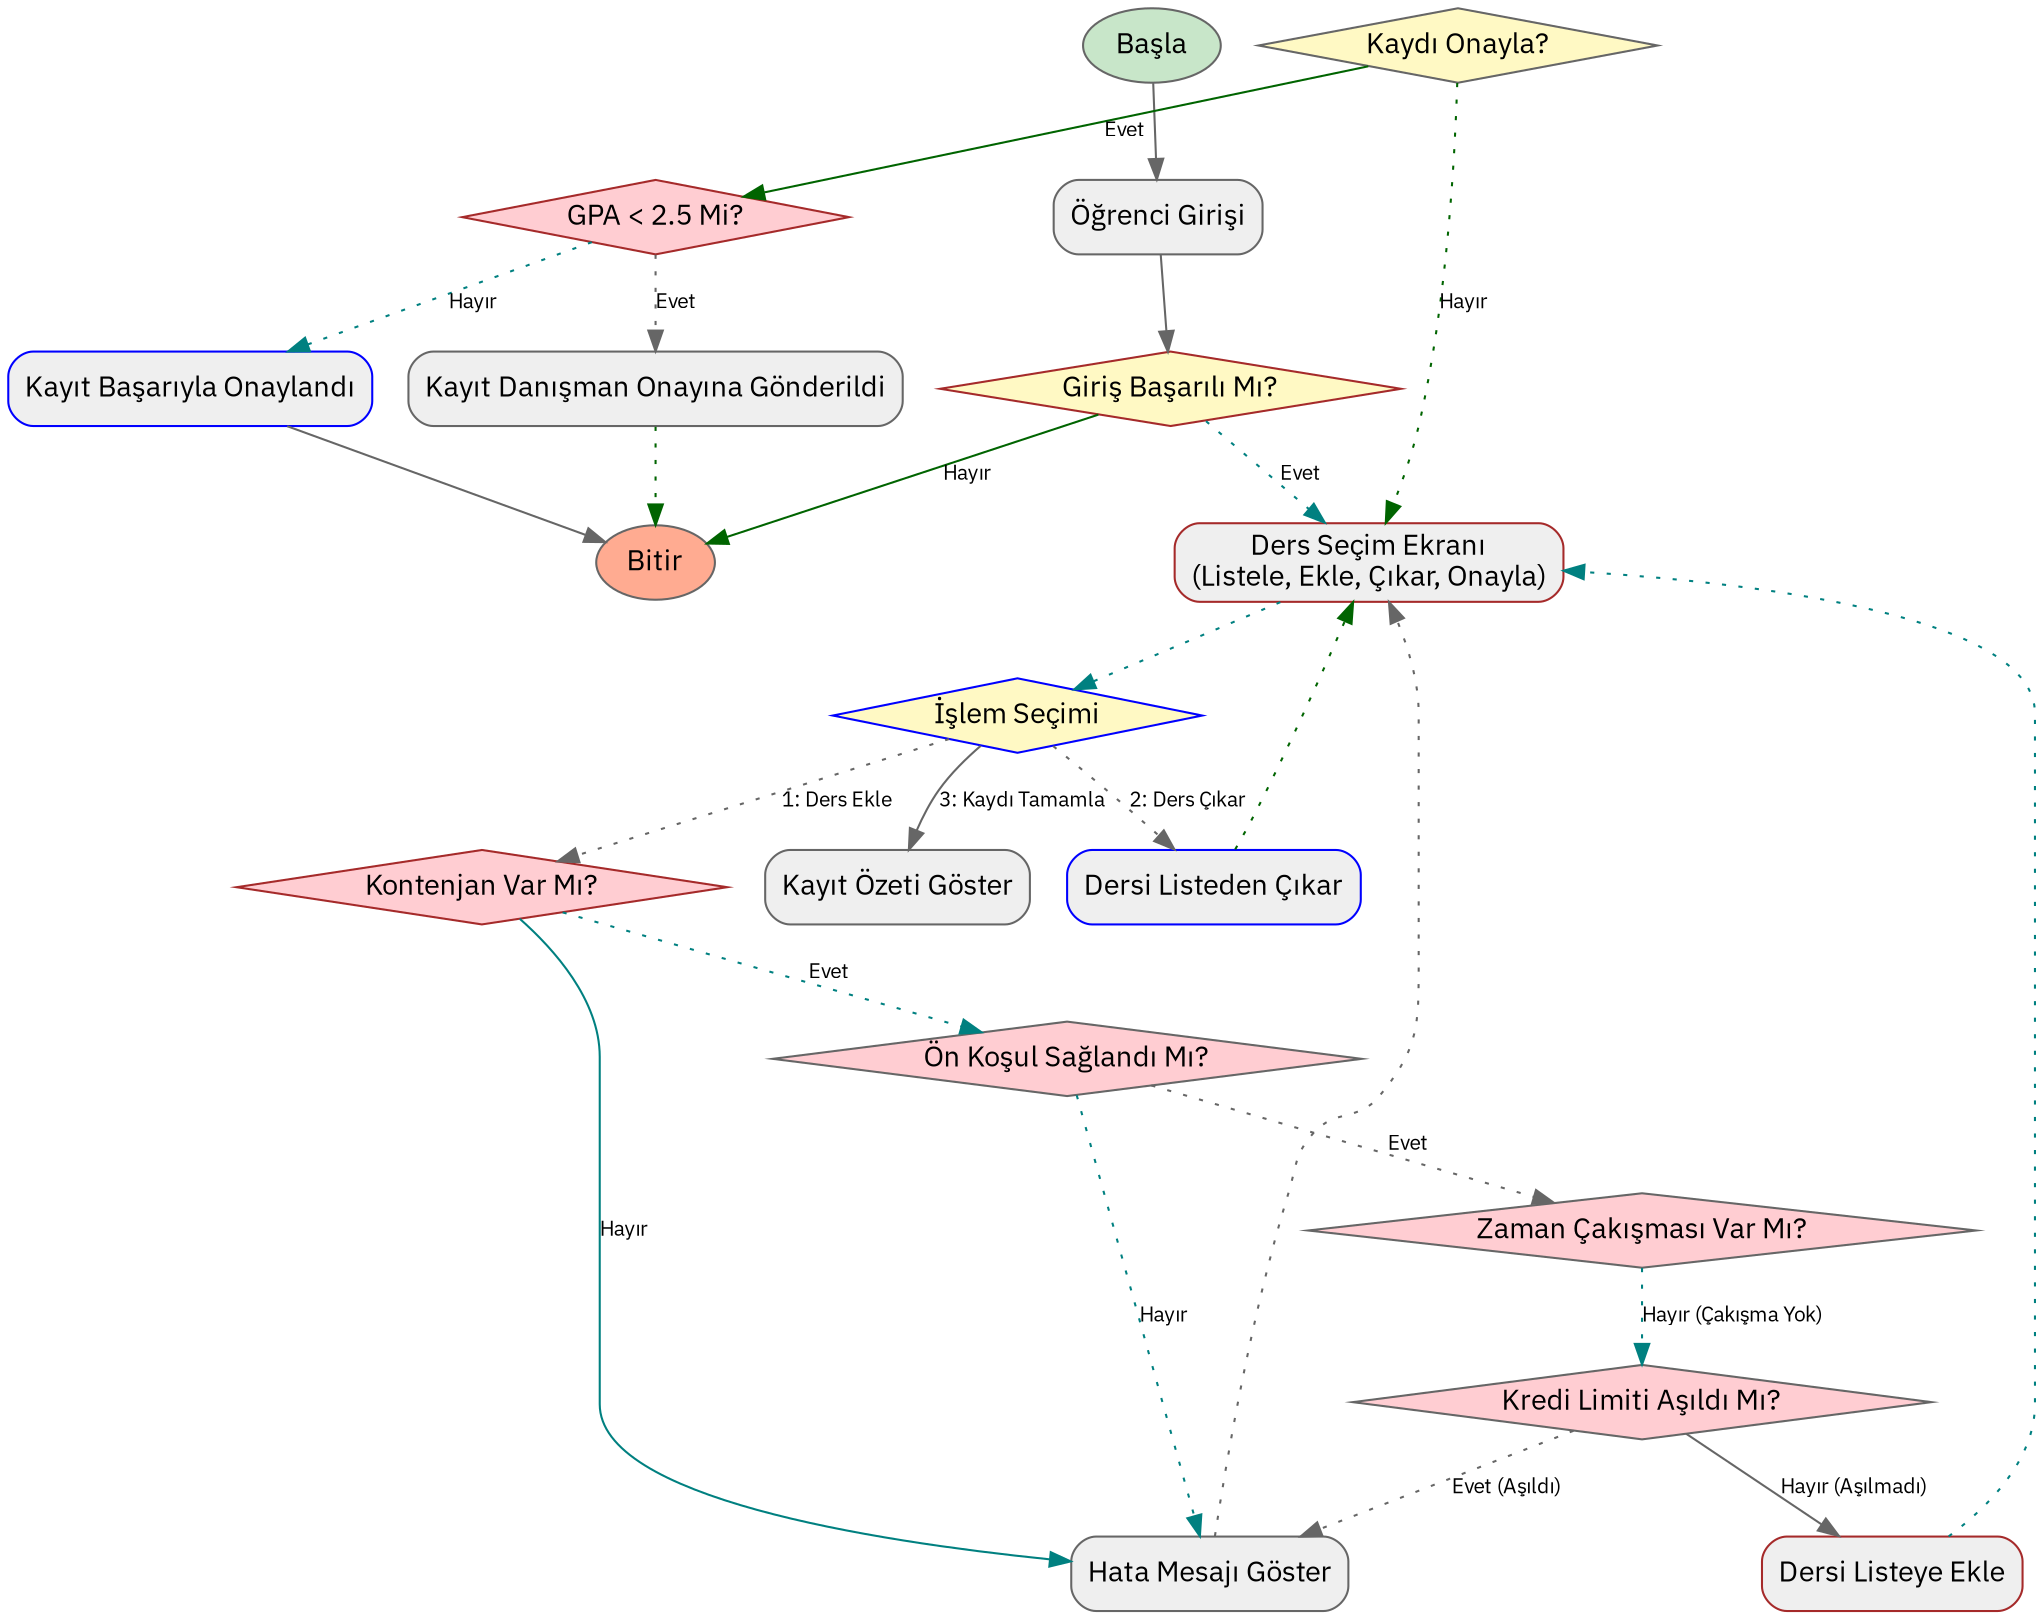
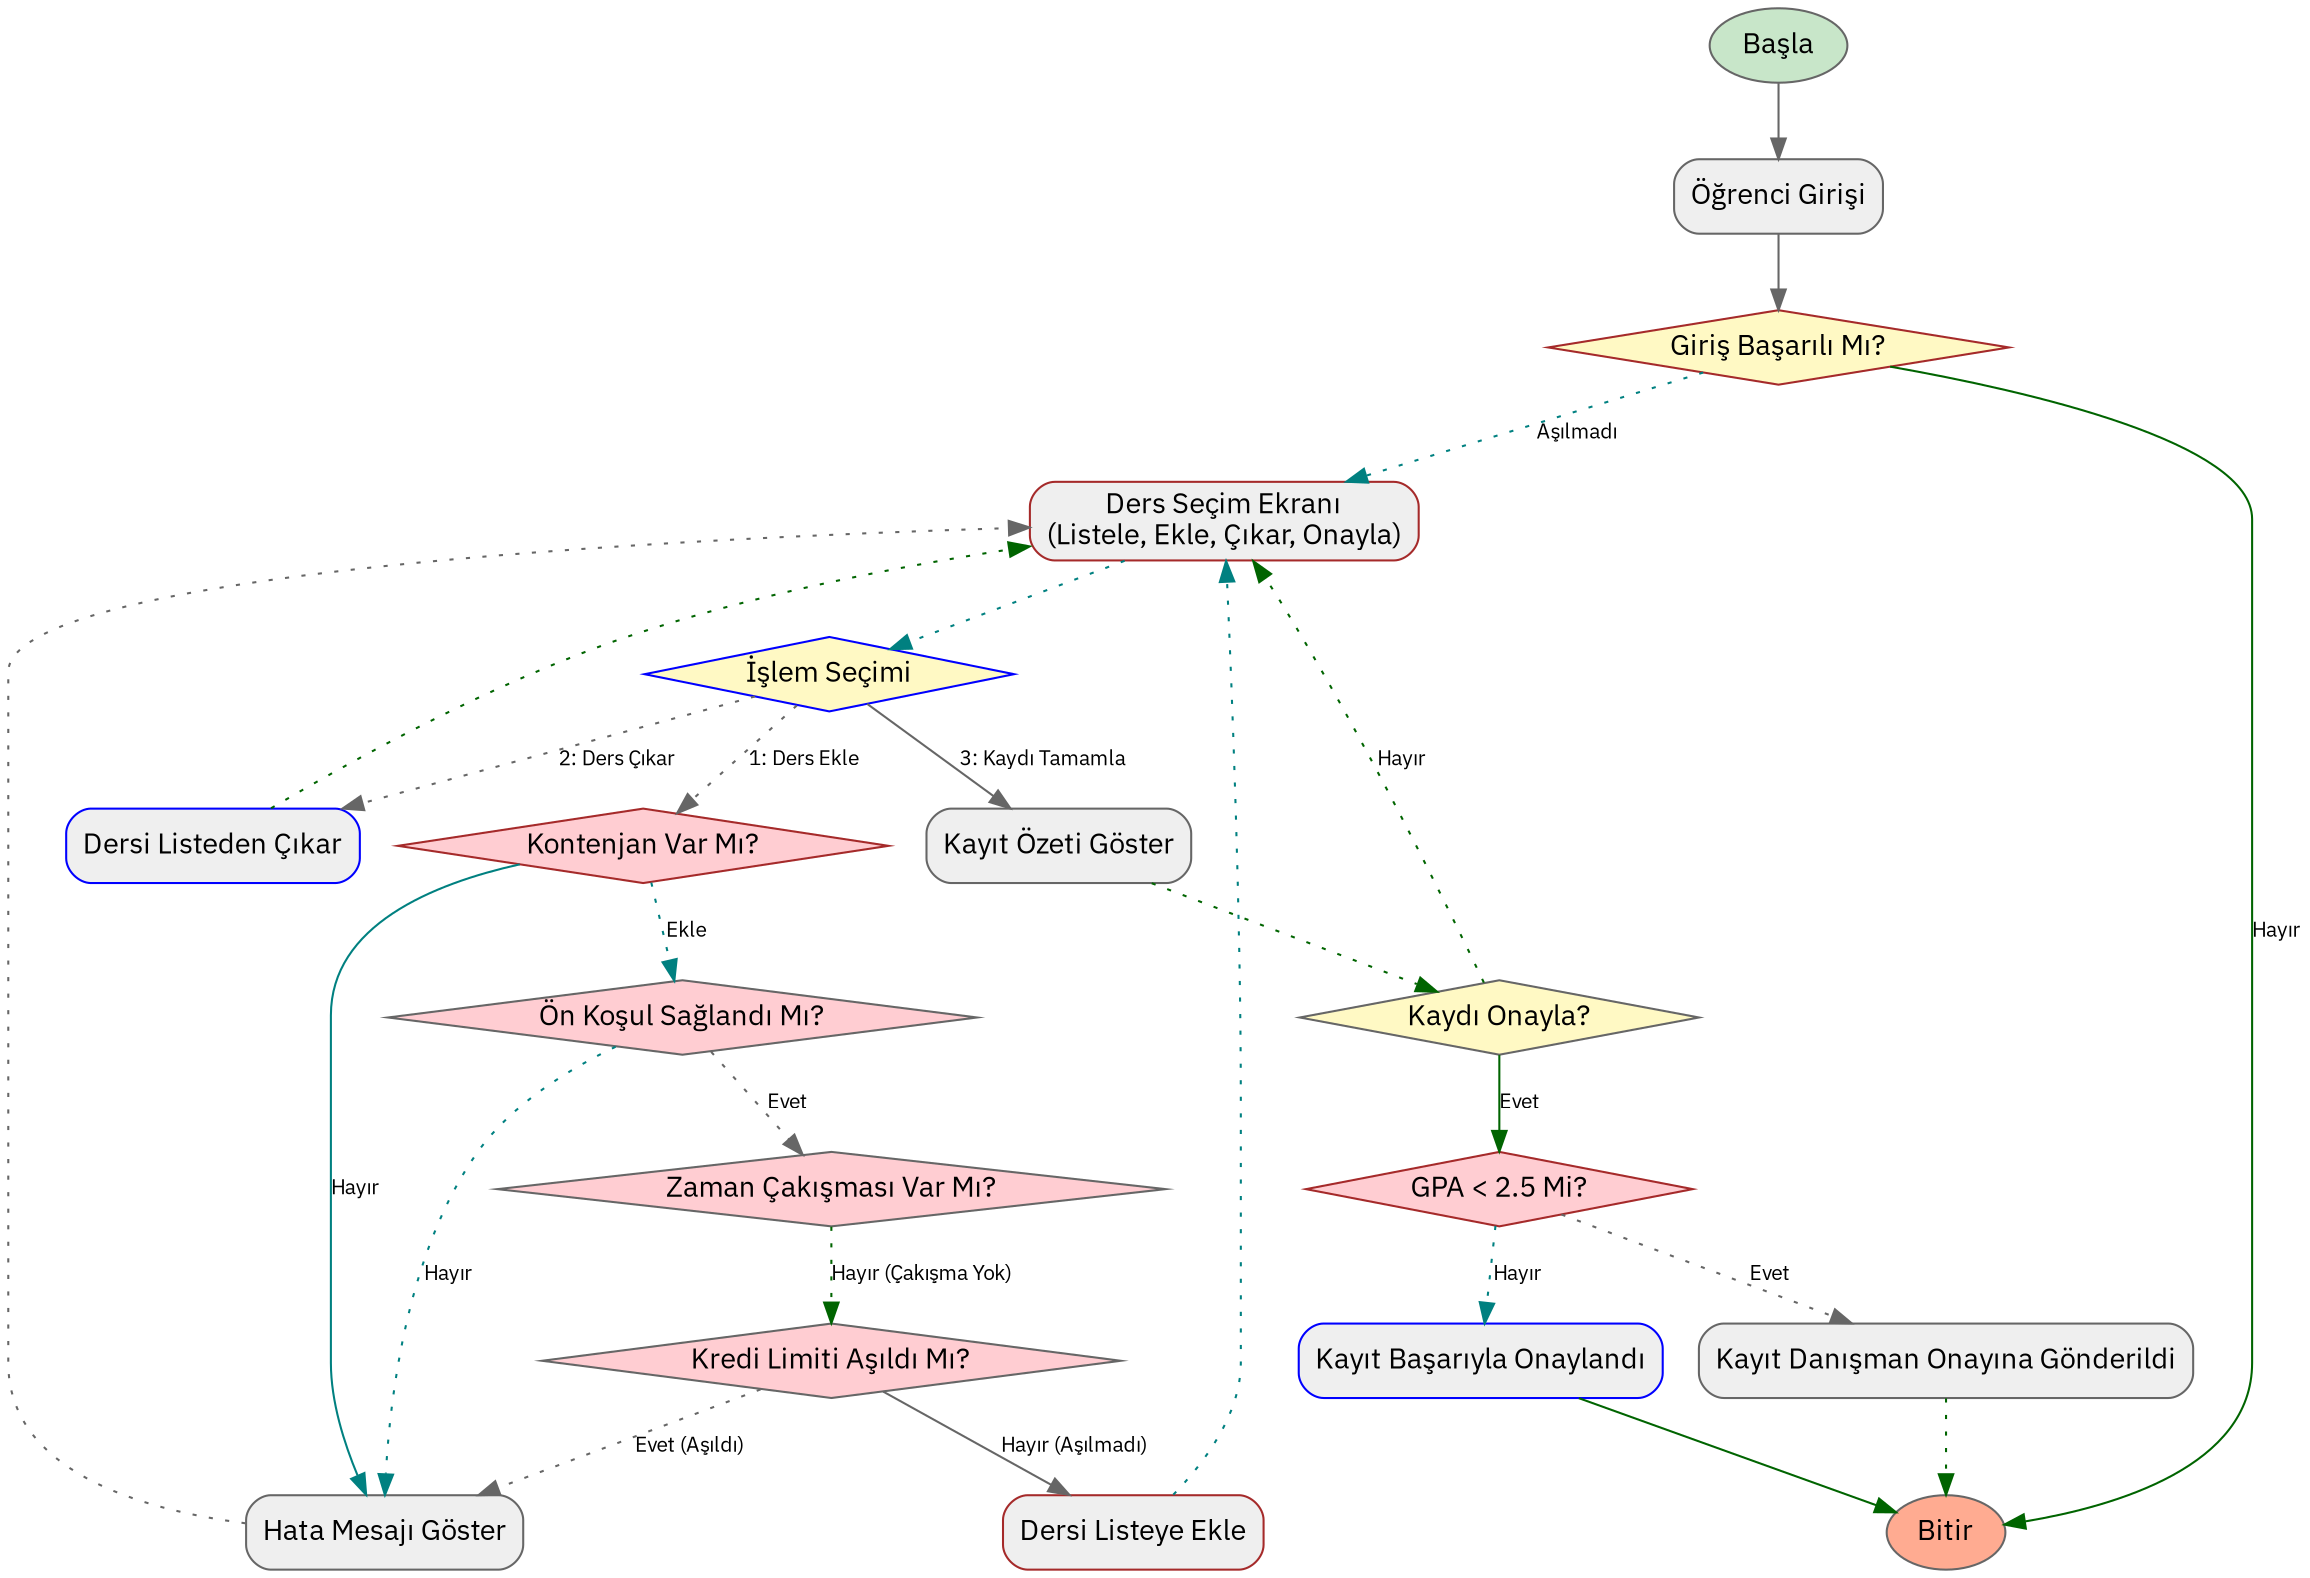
  digraph {
    fontname="IBM Plex Sans"
    rankdir=TB
    node [color=gray40 fillcolor="#EFEFEF" fontname="IBM Plex Sans" shape=box style=filled]
    edge [color=gray40 fontname="IBM Plex Sans" fontsize=10 style=dotted]
    n1 [fillcolor="#C8E6C9" label="Başla" shape=ellipse]
    n2 [label="Öğrenci Girişi" style="rounded,filled"]
    n3 [color=brown fillcolor="#FFF9C4" label="Giriş Başarılı Mı?" shape=diamond]
    n4 [color=brown label="Ders Seçim Ekranı\n(Listele, Ekle, Çıkar, Onayla)" style="rounded,filled"]
    n5 [fillcolor="#FFAB91" label=Bitir shape=ellipse]
    n6 [color=blue fillcolor="#FFF9C4" label="İşlem Seçimi" shape=diamond]
    n7 [color=brown fillcolor="#FFCDD2" label="Kontenjan Var Mı?" shape=diamond]
    n8 [color=blue label="Dersi Listeden Çıkar" style="rounded,filled"]
    n9 [label="Kayıt Özeti Göster" style="rounded,filled"]
    n10 [fillcolor="#FFCDD2" label="Ön Koşul Sağlandı Mı?" shape=diamond]
    n11 [label="Hata Mesajı Göster" style="rounded,filled"]
    n12 [fillcolor="#FFF9C4" label="Kaydı Onayla?" shape=diamond]
    n13 [fillcolor="#FFCDD2" label="Zaman Çakışması Var Mı?" shape=diamond]
    n14 [fillcolor="#FFCDD2" label="Kredi Limiti Aşıldı Mı?" shape=diamond]
    n15 [color=brown label="Dersi Listeye Ekle" style="rounded,filled"]
    n16 [color=brown fillcolor="#FFCDD2" label="GPA < 2.5 Mi?" shape=diamond]
    n17 [label="Kayıt Danışman Onayına Gönderildi" style="rounded,filled"]
    n18 [color=blue label="Kayıt Başarıyla Onaylandı" style="rounded,filled"]
    n1 -> n2 [style=solid]
    n2 -> n3 [style=solid]
-   n3 -> n4 [color=teal label=Evet]
+   n3 -> n4 [color=teal label="Aşılmadı"]
    n3 -> n5 [color=darkgreen label="Hayır" style=solid]
    n4 -> n6 [color=teal]
    n6 -> n7 [label="1: Ders Ekle"]
    n6 -> n8 [label="2: Ders Çıkar"]
    n6 -> n9 [label="3: Kaydı Tamamla" style=solid]
-   n7 -> n10 [color=teal label=Evet]
+   n7 -> n10 [color=teal label=Ekle]
    n7 -> n11 [color=teal label="Hayır" style=solid]
    n8 -> n4 [color=darkgreen]
+   n9 -> n12 [color=darkgreen]
    n10 -> n11 [color=teal label="Hayır"]
    n10 -> n13 [label=Evet]
    n11 -> n4
    n12 -> n4 [color=darkgreen label="Hayır"]
    n12 -> n16 [color=darkgreen label=Evet style=solid]
-   n13 -> n14 [color=teal label="Hayır (Çakışma Yok)"]
+   n13 -> n14 [color=darkgreen label="Hayır (Çakışma Yok)"]
    n14 -> n11 [label="Evet (Aşıldı)"]
    n14 -> n15 [label="Hayır (Aşılmadı)" style=solid]
    n15 -> n4 [color=teal]
    n16 -> n17 [label=Evet]
    n16 -> n18 [color=teal label="Hayır"]
    n17 -> n5 [color=darkgreen]
-   n18 -> n5 [style=solid]
+   n18 -> n5 [color=darkgreen style=solid]
  }
